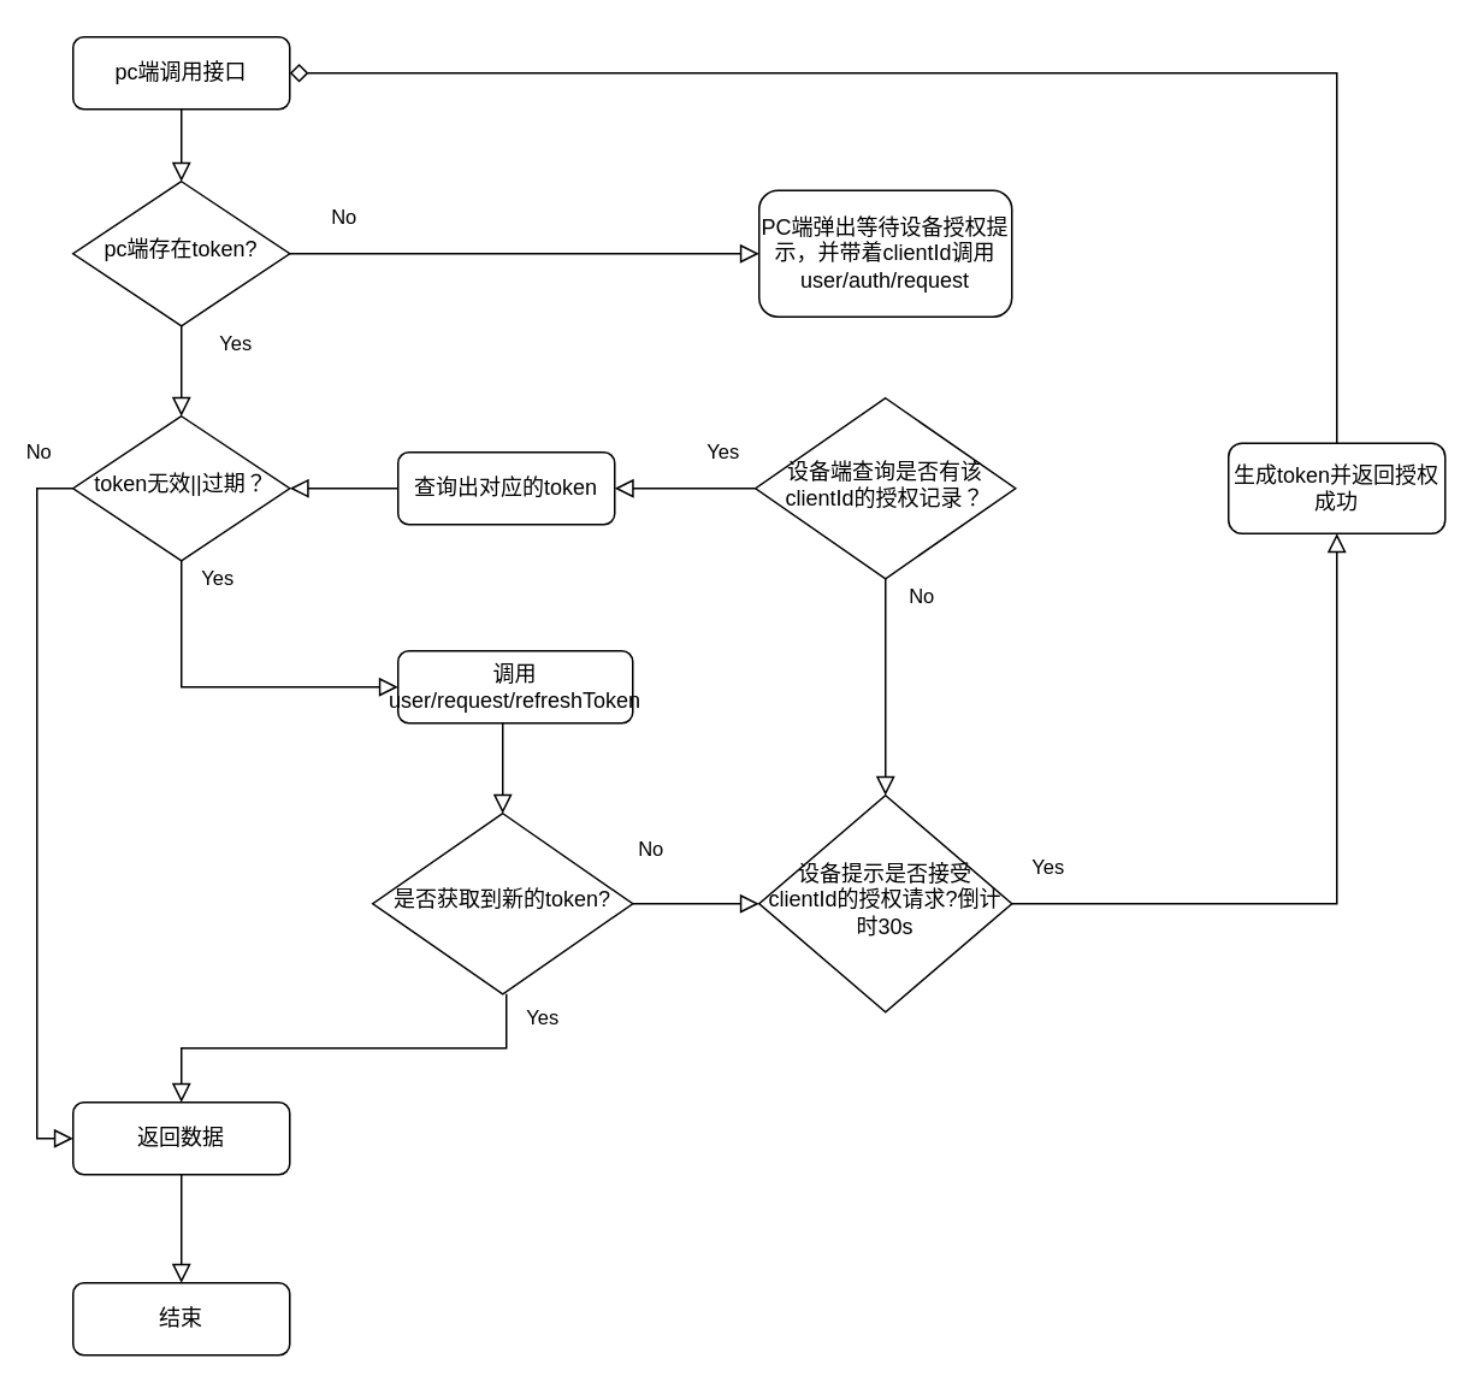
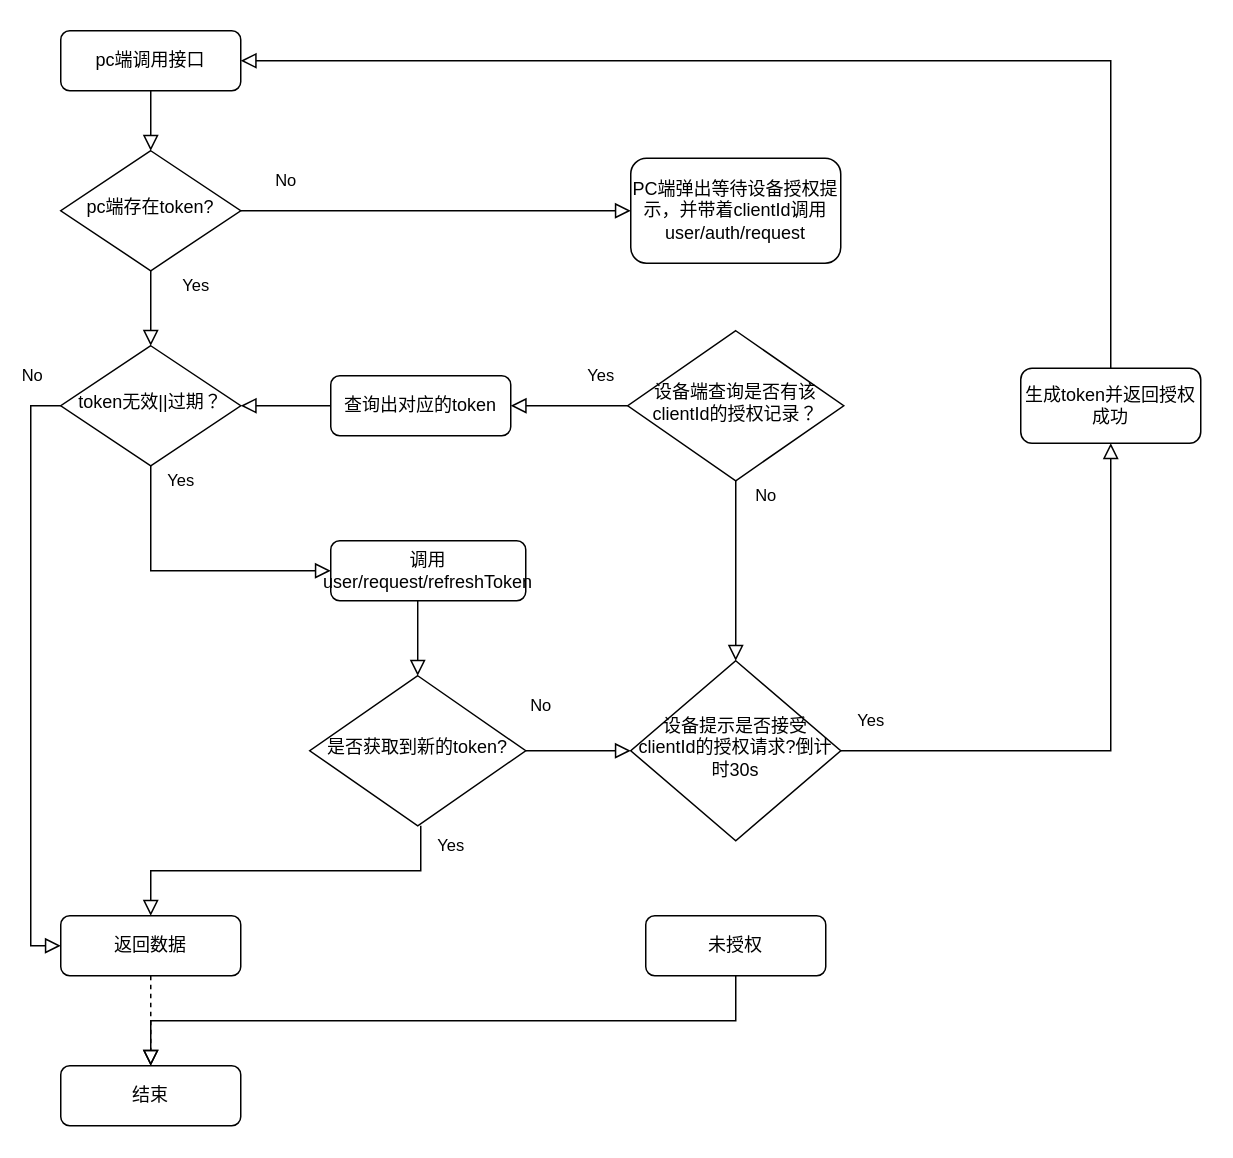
  <mxCell id="0" />
  <mxCell id="1" parent="0" />
  <mxCell id="2" value="Yes" style="rounded=0;html=1;jettySize=auto;orthogonalLoop=1;fontSize=11;endArrow=block;endFill=0;endSize=8;strokeWidth=1;shadow=0;labelBackgroundColor=none;edgeStyle=orthogonalEdgeStyle;" parent="1" source="4" target="7" edge="1"><mxGeometry x="-0.6" y="30" relative="1" as="geometry"><mxPoint as="offset" /><mxPoint x="220" y="300" as="targetPoint" /></mxGeometry></mxCell>
  <mxCell id="3" value="No" style="edgeStyle=orthogonalEdgeStyle;rounded=0;html=1;jettySize=auto;orthogonalLoop=1;fontSize=11;endArrow=block;endFill=0;endSize=8;strokeWidth=1;shadow=0;labelBackgroundColor=none;" parent="1" source="4" target="5" edge="1"><mxGeometry x="-0.769" y="20" relative="1" as="geometry"><mxPoint as="offset" /></mxGeometry></mxCell>
  <mxCell id="4" value="pc端存在token?" style="rhombus;whiteSpace=wrap;html=1;shadow=0;fontFamily=Helvetica;fontSize=12;align=center;strokeWidth=1;spacing=6;spacingTop=-4;" parent="1" vertex="1"><mxGeometry x="40" y="100" width="120" height="80" as="geometry" /></mxCell>
  <mxCell id="5" value="PC端弹出等待设备授权提示，并带着clientId调用user/auth/request" style="rounded=1;whiteSpace=wrap;html=1;fontSize=12;glass=0;strokeWidth=1;shadow=0;" parent="1" vertex="1"><mxGeometry x="420" y="105" width="140" height="70" as="geometry" /></mxCell>
  <mxCell id="6" value="Yes" style="edgeStyle=orthogonalEdgeStyle;rounded=0;html=1;jettySize=auto;orthogonalLoop=1;fontSize=11;endArrow=block;endFill=0;endSize=8;strokeWidth=1;shadow=0;labelBackgroundColor=none;" parent="1" source="7" target="9" edge="1"><mxGeometry x="-0.895" y="20" relative="1" as="geometry"><mxPoint as="offset" /><mxPoint x="280" y="560" as="sourcePoint" /><Array as="points"><mxPoint x="100" y="380" /></Array></mxGeometry></mxCell>
  <mxCell id="7" value="token无效||过期？" style="rhombus;whiteSpace=wrap;html=1;shadow=0;fontFamily=Helvetica;fontSize=12;align=center;strokeWidth=1;spacing=6;spacingTop=-4;" parent="1" vertex="1"><mxGeometry x="40" y="230" width="120" height="80" as="geometry" /></mxCell>
  <mxCell id="8" value="结束" style="rounded=1;whiteSpace=wrap;html=1;fontSize=12;glass=0;strokeWidth=1;shadow=0;" parent="1" vertex="1"><mxGeometry x="40" y="710" width="120" height="40" as="geometry" /></mxCell>
  <mxCell id="9" value="调用user/request/refreshToken" style="rounded=1;whiteSpace=wrap;html=1;fontSize=12;glass=0;strokeWidth=1;shadow=0;" parent="1" vertex="1"><mxGeometry x="220" y="360" width="130" height="40" as="geometry" /></mxCell>
  <mxCell id="10" value="生成token并返回授权成功" style="rounded=1;whiteSpace=wrap;html=1;fontSize=12;glass=0;strokeWidth=1;shadow=0;" vertex="1" parent="1"><mxGeometry x="680" y="245" width="120" height="50" as="geometry" /></mxCell>
- <mxCell id="11" value="" style="edgeStyle=orthogonalEdgeStyle;rounded=0;orthogonalLoop=1;jettySize=auto;html=1;endArrow=block;endFill=0;endSize=8;startArrow=none;" edge="1" parent="1" source="16" target="8"><mxGeometry relative="1" as="geometry"><mxPoint x="219.5" y="670" as="sourcePoint" /><mxPoint x="219.5" y="710" as="targetPoint" /></mxGeometry></mxCell>
+ <mxCell id="11" value="" style="edgeStyle=orthogonalEdgeStyle;rounded=0;orthogonalLoop=1;jettySize=auto;html=1;endArrow=block;endFill=0;endSize=8;startArrow=none;dashed=1;" edge="1" parent="1" source="16" target="8"><mxGeometry relative="1" as="geometry"><mxPoint x="219.5" y="670" as="sourcePoint" /><mxPoint x="219.5" y="710" as="targetPoint" /></mxGeometry></mxCell>
  <mxCell id="12" value="设备端查询是否有该clientId的授权记录？" style="rhombus;whiteSpace=wrap;html=1;shadow=0;fontFamily=Helvetica;fontSize=12;align=center;strokeWidth=1;spacing=6;spacingTop=-4;" vertex="1" parent="1"><mxGeometry x="418" y="220" width="144" height="100" as="geometry" /></mxCell>
  <mxCell id="13" value="No" style="rounded=0;html=1;jettySize=auto;orthogonalLoop=1;fontSize=11;endArrow=block;endFill=0;endSize=8;strokeWidth=1;shadow=0;labelBackgroundColor=none;edgeStyle=orthogonalEdgeStyle;exitX=0.5;exitY=1;exitDx=0;exitDy=0;" edge="1" parent="1" source="12" target="19"><mxGeometry x="-0.833" y="20" relative="1" as="geometry"><mxPoint as="offset" /><mxPoint x="520" y="325" as="sourcePoint" /><mxPoint x="560" y="340" as="targetPoint" /><Array as="points"><mxPoint x="490" y="350" /><mxPoint x="490" y="350" /></Array></mxGeometry></mxCell>
  <mxCell id="14" value="Yes" style="rounded=0;html=1;jettySize=auto;orthogonalLoop=1;fontSize=11;endArrow=block;endFill=0;endSize=8;strokeWidth=1;shadow=0;labelBackgroundColor=none;edgeStyle=orthogonalEdgeStyle;exitX=0;exitY=0.5;exitDx=0;exitDy=0;" edge="1" parent="1" source="12" target="15"><mxGeometry x="-0.538" y="-20" relative="1" as="geometry"><mxPoint as="offset" /><mxPoint x="411.5" y="410" as="sourcePoint" /><mxPoint x="220" y="510" as="targetPoint" /><Array as="points"><mxPoint x="380" y="270" /><mxPoint x="380" y="270" /></Array></mxGeometry></mxCell>
  <mxCell id="15" value="查询出对应的token" style="rounded=1;whiteSpace=wrap;html=1;fontSize=12;glass=0;strokeWidth=1;shadow=0;" vertex="1" parent="1"><mxGeometry x="220" y="250" width="120" height="40" as="geometry" /></mxCell>
  <mxCell id="16" value="返回数据" style="rounded=1;whiteSpace=wrap;html=1;fontSize=12;glass=0;strokeWidth=1;shadow=0;" vertex="1" parent="1"><mxGeometry x="40" y="610" width="120" height="40" as="geometry" /></mxCell>
  <mxCell id="17" value="No" style="edgeStyle=orthogonalEdgeStyle;rounded=0;html=1;jettySize=auto;orthogonalLoop=1;fontSize=11;endArrow=block;endFill=0;endSize=8;strokeWidth=1;shadow=0;labelBackgroundColor=none;" edge="1" parent="1" source="7" target="16"><mxGeometry x="-0.905" y="-20" relative="1" as="geometry"><mxPoint as="offset" /><mxPoint x="110" y="630" as="sourcePoint" /><mxPoint x="174" y="630" as="targetPoint" /><Array as="points"><mxPoint x="20" y="270" /><mxPoint x="20" y="630" /></Array></mxGeometry></mxCell>
  <mxCell id="18" value="" style="edgeStyle=orthogonalEdgeStyle;rounded=0;orthogonalLoop=1;jettySize=auto;html=1;endArrow=block;endFill=0;endSize=8;" edge="1" parent="1" source="15" target="7"><mxGeometry relative="1" as="geometry"><mxPoint x="413" y="480" as="sourcePoint" /><mxPoint x="413" y="665" as="targetPoint" /><Array as="points"><mxPoint x="210" y="270" /><mxPoint x="210" y="270" /></Array></mxGeometry></mxCell>
  <mxCell id="19" value="设备提示是否接受clientId的授权请求?倒计时30s" style="rhombus;whiteSpace=wrap;html=1;shadow=0;fontFamily=Helvetica;fontSize=12;align=center;strokeWidth=1;spacing=6;spacingTop=-4;" vertex="1" parent="1"><mxGeometry x="420" y="440" width="140" height="120" as="geometry" /></mxCell>
  <mxCell id="20" value="Yes" style="edgeStyle=orthogonalEdgeStyle;rounded=0;html=1;jettySize=auto;orthogonalLoop=1;fontSize=11;endArrow=block;endFill=0;endSize=8;strokeWidth=1;shadow=0;labelBackgroundColor=none;" edge="1" parent="1" source="19" target="10"><mxGeometry x="-0.896" y="20" relative="1" as="geometry"><mxPoint as="offset" /><mxPoint x="690" y="410" as="sourcePoint" /><mxPoint x="530" y="605" as="targetPoint" /><Array as="points"><mxPoint x="740" y="500" /></Array></mxGeometry></mxCell>
  <mxCell id="21" value="pc端调用接口" style="rounded=1;whiteSpace=wrap;html=1;fontSize=12;glass=0;strokeWidth=1;shadow=0;" vertex="1" parent="1"><mxGeometry x="40" y="20" width="120" height="40" as="geometry" /></mxCell>
  <mxCell id="22" value="" style="rounded=0;html=1;jettySize=auto;orthogonalLoop=1;fontSize=11;endArrow=block;endFill=0;endSize=8;strokeWidth=1;shadow=0;labelBackgroundColor=none;edgeStyle=orthogonalEdgeStyle;" edge="1" parent="1" source="21" target="4"><mxGeometry relative="1" as="geometry"><mxPoint x="230" y="100" as="sourcePoint" /><mxPoint x="230" y="190" as="targetPoint" /></mxGeometry></mxCell>
- <mxCell id="23" value="" style="rounded=0;html=1;jettySize=auto;orthogonalLoop=1;fontSize=11;endArrow=diamond;endFill=0;endSize=8;strokeWidth=1;shadow=0;labelBackgroundColor=none;edgeStyle=orthogonalEdgeStyle;entryX=1;entryY=0.5;entryDx=0;entryDy=0;" edge="1" parent="1" source="10" target="21"><mxGeometry relative="1" as="geometry"><mxPoint x="560" y="10" as="sourcePoint" /><mxPoint x="560" y="50" as="targetPoint" /><Array as="points"><mxPoint x="740" y="40" /></Array></mxGeometry></mxCell>
+ <mxCell id="23" value="" style="rounded=0;html=1;jettySize=auto;orthogonalLoop=1;fontSize=11;endArrow=block;endFill=0;endSize=8;strokeWidth=1;shadow=0;labelBackgroundColor=none;edgeStyle=orthogonalEdgeStyle;entryX=1;entryY=0.5;entryDx=0;entryDy=0;" edge="1" parent="1" source="10" target="21"><mxGeometry relative="1" as="geometry"><mxPoint x="560" y="10" as="sourcePoint" /><mxPoint x="560" y="50" as="targetPoint" /><Array as="points"><mxPoint x="740" y="40" /></Array></mxGeometry></mxCell>
+ <mxCell id="24" value="未授权" style="rounded=1;whiteSpace=wrap;html=1;fontSize=12;glass=0;strokeWidth=1;shadow=0;" vertex="1" parent="1"><mxGeometry x="430" y="610" width="120" height="40" as="geometry" /></mxCell>
+ <mxCell id="25" value="" style="edgeStyle=orthogonalEdgeStyle;rounded=0;orthogonalLoop=1;jettySize=auto;html=1;endArrow=block;endFill=0;endSize=8;startArrow=none;" edge="1" parent="1" source="24" target="8"><mxGeometry relative="1" as="geometry"><mxPoint x="560" y="720" as="sourcePoint" /><mxPoint x="560" y="810" as="targetPoint" /><Array as="points"><mxPoint x="490" y="680" /><mxPoint x="100" y="680" /></Array></mxGeometry></mxCell>
  <mxCell id="26" value="是否获取到新的token?" style="rhombus;whiteSpace=wrap;html=1;shadow=0;fontFamily=Helvetica;fontSize=12;align=center;strokeWidth=1;spacing=6;spacingTop=-4;" vertex="1" parent="1"><mxGeometry x="206" y="450" width="144" height="100" as="geometry" /></mxCell>
  <mxCell id="27" value="" style="rounded=0;html=1;jettySize=auto;orthogonalLoop=1;fontSize=11;endArrow=block;endFill=0;endSize=8;strokeWidth=1;shadow=0;labelBackgroundColor=none;edgeStyle=orthogonalEdgeStyle;exitX=0.446;exitY=0.988;exitDx=0;exitDy=0;exitPerimeter=0;" edge="1" parent="1" source="9" target="26"><mxGeometry relative="1" as="geometry"><mxPoint x="208" y="420" as="sourcePoint" /><mxPoint x="208" y="460" as="targetPoint" /></mxGeometry></mxCell>
  <mxCell id="28" value="Yes" style="edgeStyle=orthogonalEdgeStyle;rounded=0;html=1;jettySize=auto;orthogonalLoop=1;fontSize=11;endArrow=block;endFill=0;endSize=8;strokeWidth=1;shadow=0;labelBackgroundColor=none;" edge="1" parent="1" target="16"><mxGeometry x="-0.895" y="20" relative="1" as="geometry"><mxPoint as="offset" /><mxPoint x="280" y="550" as="sourcePoint" /><mxPoint x="400" y="620" as="targetPoint" /><Array as="points"><mxPoint x="280" y="580" /><mxPoint x="100" y="580" /></Array></mxGeometry></mxCell>
  <mxCell id="29" value="No" style="edgeStyle=orthogonalEdgeStyle;rounded=0;html=1;jettySize=auto;orthogonalLoop=1;fontSize=11;endArrow=block;endFill=0;endSize=8;strokeWidth=1;shadow=0;labelBackgroundColor=none;exitX=1;exitY=0.5;exitDx=0;exitDy=0;" edge="1" parent="1" source="26"><mxGeometry x="-0.714" y="30" relative="1" as="geometry"><mxPoint as="offset" /><mxPoint x="430" y="450" as="sourcePoint" /><mxPoint x="420" y="500" as="targetPoint" /><Array as="points"><mxPoint x="410" y="500" /><mxPoint x="410" y="500" /></Array></mxGeometry></mxCell>
